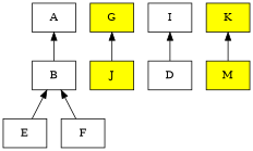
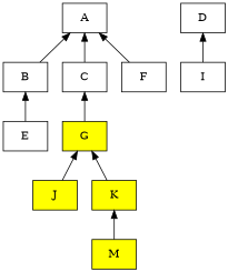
  digraph {
    dir=back
    node [shape=rect]
    edge [dir=back]
    A
    B
+   C
    E
    F
    G [fillcolor=yellow style=filled]
    D
    I
    J [fillcolor=yellow style=filled]
    K [fillcolor=yellow style=filled]
    M [fillcolor=yellow style=filled]
    A -> B
+   A -> C
    B -> E
-   B -> F
+   A -> F
+   C -> G
    G -> J
-   I -> D
+   G -> K
+   D -> I
    K -> M
  }
